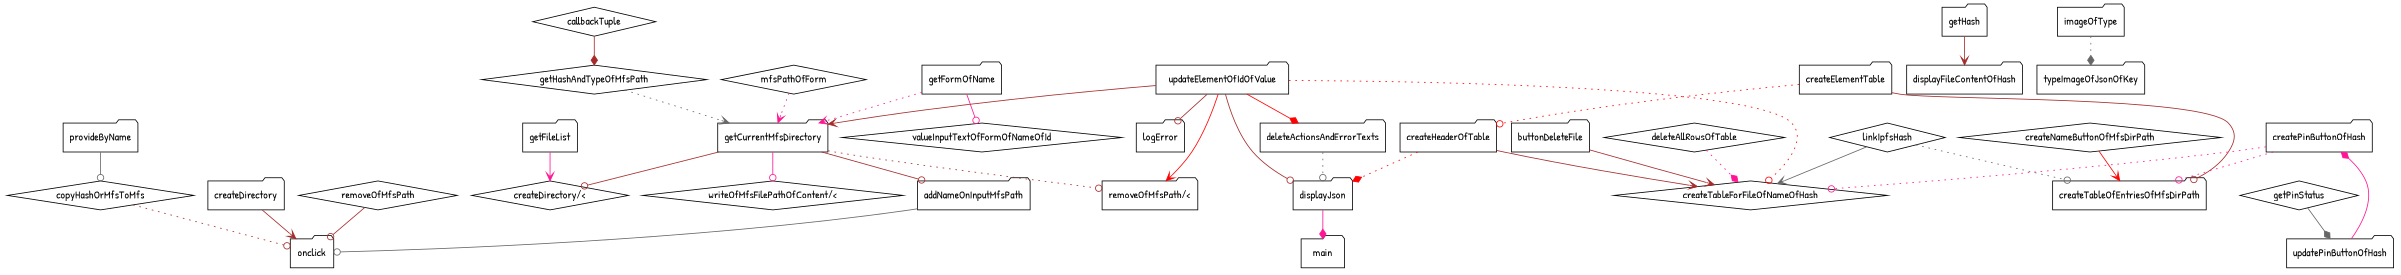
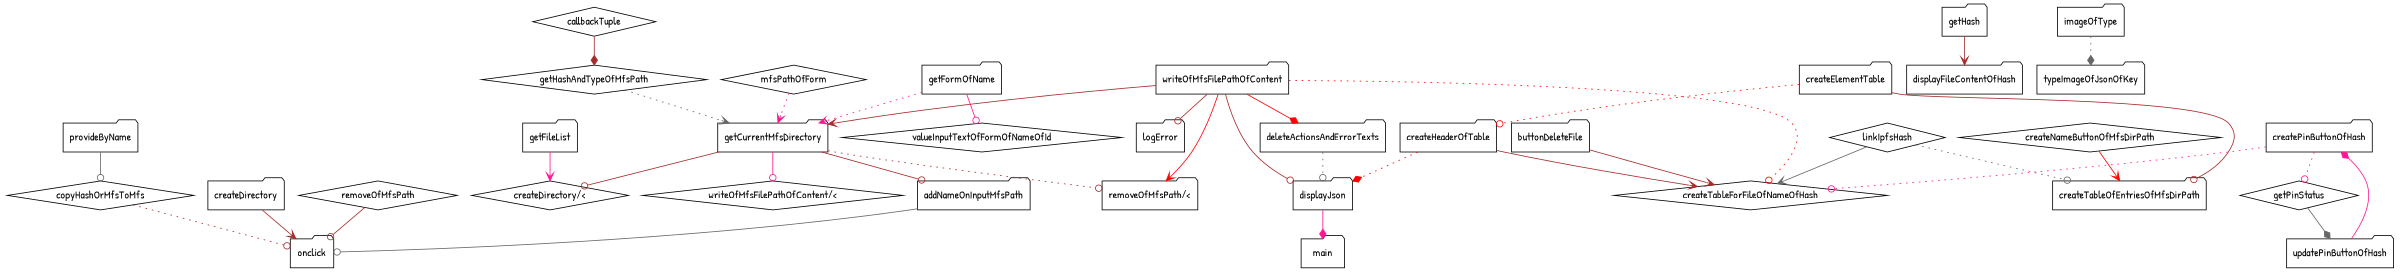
  digraph {
    fontname="Patrick Hand"
    node [fontname="Patrick Hand" shape=folder]
    edge [arrowhead=odot color=brown fontname="Patrick Hand" style=solid]
    addNameOnInputMfsPath
    onclick
    createTableForFileOfNameOfHash [shape=diamond]
    buttonDeleteFile
    callbackTuple [shape=diamond]
    getHashAndTypeOfMfsPath [shape=diamond]
    getCurrentMfsDirectory
    "createDirectory/<" [shape=diamond]
    "removeOfMfsPath/<"
    "writeOfMfsFilePathOfContent/<" [shape=diamond]
    copyHashOrMfsToMfs [shape=diamond]
    createDirectory
    createElementTable
    createHeaderOfTable
    createTableOfEntriesOfMfsDirPath
    displayJson
    main
    createNameButtonOfMfsDirPath [shape=diamond]
    createPinButtonOfHash
    deleteActionsAndErrorTexts
-   deleteAllRowsOfTable [shape=diamond]
    getFileList
    getFormOfName
    valueInputTextOfFormOfNameOfId [shape=diamond]
    getHash
    displayFileContentOfHash
    getPinStatus [shape=diamond]
    updatePinButtonOfHash
    imageOfType
    typeImageOfJsonOfKey
    linkIpfsHash [shape=diamond]
    mfsPathOfForm [shape=diamond]
    provideByName
    removeOfMfsPath [shape=diamond]
-   updateElementOfIdOfValue
+   updateElementOfIdOfValue [label=writeOfMfsFilePathOfContent]
    logError
    addNameOnInputMfsPath -> onclick [color=gray40]
    buttonDeleteFile -> createTableForFileOfNameOfHash [arrowhead=vee]
    callbackTuple -> getHashAndTypeOfMfsPath [arrowhead=diamond]
    getHashAndTypeOfMfsPath -> getCurrentMfsDirectory [arrowhead=vee color=gray40 style=dotted]
    getCurrentMfsDirectory -> addNameOnInputMfsPath
    getCurrentMfsDirectory -> "createDirectory/<"
    getCurrentMfsDirectory -> "removeOfMfsPath/<" [style=dotted]
    getCurrentMfsDirectory -> "writeOfMfsFilePathOfContent/<" [color=deeppink]
    copyHashOrMfsToMfs -> onclick [style=dotted]
    createDirectory -> onclick [arrowhead=vee]
    createElementTable -> createHeaderOfTable [color=red style=dotted]
    createElementTable -> createTableOfEntriesOfMfsDirPath
    createHeaderOfTable -> createTableForFileOfNameOfHash [arrowhead=vee]
    createHeaderOfTable -> displayJson [arrowhead=diamond color=red style=dotted]
    displayJson -> main [arrowhead=diamond color=deeppink]
    createNameButtonOfMfsDirPath -> createTableOfEntriesOfMfsDirPath [arrowhead=vee color=red]
    createPinButtonOfHash -> createTableForFileOfNameOfHash [color=deeppink style=dotted]
-   createPinButtonOfHash -> createTableOfEntriesOfMfsDirPath [color=deeppink style=dotted]
+   createPinButtonOfHash -> getPinStatus [color=deeppink style=dotted]
    deleteActionsAndErrorTexts -> displayJson [color=gray40 style=dotted]
-   deleteAllRowsOfTable -> createTableForFileOfNameOfHash [arrowhead=diamond color=deeppink style=dotted]
    getFileList -> "createDirectory/<" [arrowhead=vee color=deeppink]
    getFormOfName -> getCurrentMfsDirectory [arrowhead=vee color=deeppink style=dotted]
    getFormOfName -> valueInputTextOfFormOfNameOfId [color=deeppink]
    getHash -> displayFileContentOfHash [arrowhead=vee]
    getPinStatus -> updatePinButtonOfHash [arrowhead=diamond color=gray40]
    updatePinButtonOfHash -> createPinButtonOfHash [arrowhead=diamond color=deeppink]
    imageOfType -> typeImageOfJsonOfKey [arrowhead=diamond color=gray40 style=dotted]
    linkIpfsHash -> createTableForFileOfNameOfHash [arrowhead=vee color=gray40]
    linkIpfsHash -> createTableOfEntriesOfMfsDirPath [color=gray40 style=dotted]
    mfsPathOfForm -> getCurrentMfsDirectory [arrowhead=vee color=deeppink style=dotted]
    provideByName -> copyHashOrMfsToMfs [color=gray40]
    removeOfMfsPath -> onclick
    updateElementOfIdOfValue -> createTableForFileOfNameOfHash [color=red style=dotted]
    updateElementOfIdOfValue -> getCurrentMfsDirectory [arrowhead=vee]
    updateElementOfIdOfValue -> "removeOfMfsPath/<" [arrowhead=vee color=red]
    updateElementOfIdOfValue -> displayJson
    updateElementOfIdOfValue -> deleteActionsAndErrorTexts [arrowhead=diamond color=red]
    updateElementOfIdOfValue -> logError
  }
